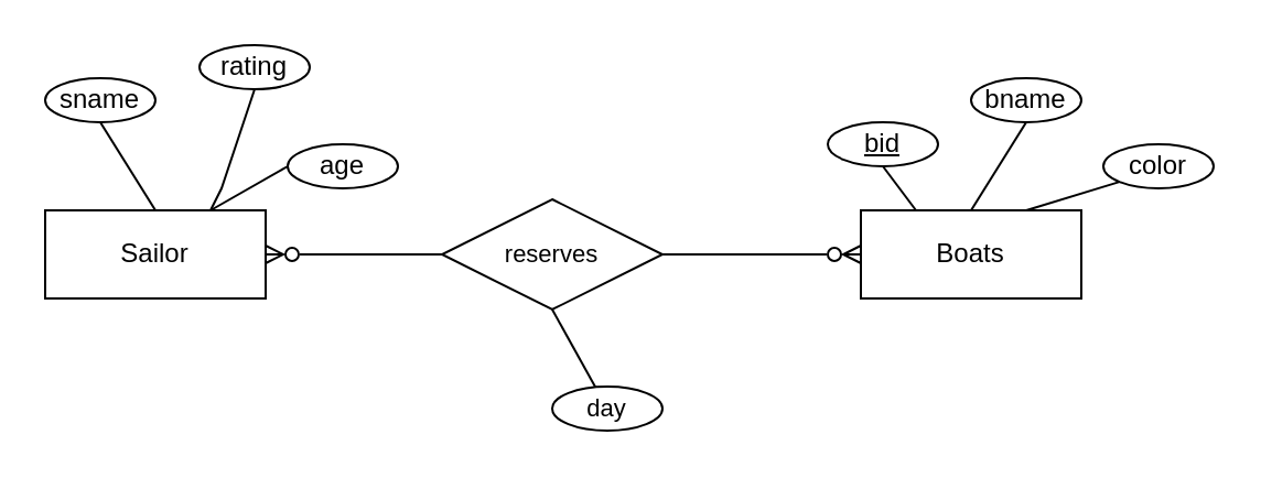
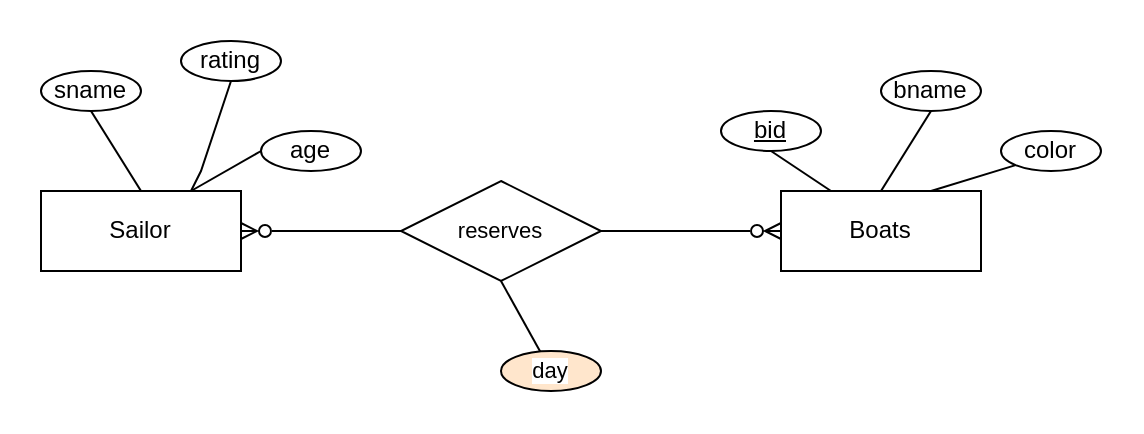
  <mxCell id="0" />
  <mxCell id="1" parent="0" />
  <mxCell id="2" style="edgeStyle=none;shape=connector;rounded=0;orthogonalLoop=1;jettySize=auto;html=1;exitX=0.5;exitY=0;exitDx=0;exitDy=0;entryX=0.5;entryY=1;entryDx=0;entryDy=0;strokeColor=default;align=center;verticalAlign=middle;fontFamily=Helvetica;fontSize=11;fontColor=default;labelBackgroundColor=default;endArrow=none;endFill=0;" edge="1" parent="1" source="5" target="10"><mxGeometry relative="1" as="geometry" /></mxCell>
  <mxCell id="3" style="edgeStyle=none;shape=connector;rounded=0;orthogonalLoop=1;jettySize=auto;html=1;exitX=0.75;exitY=0;exitDx=0;exitDy=0;entryX=0.5;entryY=1;entryDx=0;entryDy=0;strokeColor=default;align=center;verticalAlign=middle;fontFamily=Helvetica;fontSize=11;fontColor=default;labelBackgroundColor=default;endArrow=none;endFill=0;" edge="1" parent="1" source="5" target="11"><mxGeometry relative="1" as="geometry"><Array as="points"><mxPoint x="100" y="85" /></Array></mxGeometry></mxCell>
  <mxCell id="4" style="edgeStyle=none;shape=connector;rounded=0;orthogonalLoop=1;jettySize=auto;html=1;exitX=1;exitY=0.5;exitDx=0;exitDy=0;entryX=0;entryY=0.5;entryDx=0;entryDy=0;strokeColor=default;align=center;verticalAlign=middle;fontFamily=Helvetica;fontSize=11;fontColor=default;labelBackgroundColor=default;endArrow=none;endFill=0;startArrow=ERzeroToMany;startFill=0;" edge="1" parent="1" source="5" target="19"><mxGeometry relative="1" as="geometry" /></mxCell>
  <mxCell id="5" value="Sailor" style="whiteSpace=wrap;html=1;align=center;" vertex="1" parent="1"><mxGeometry x="20" y="95" width="100" height="40" as="geometry" /></mxCell>
  <mxCell id="6" style="edgeStyle=none;shape=connector;rounded=0;orthogonalLoop=1;jettySize=auto;html=1;exitX=0.25;exitY=0;exitDx=0;exitDy=0;entryX=0.5;entryY=1;entryDx=0;entryDy=0;strokeColor=default;align=center;verticalAlign=middle;fontFamily=Helvetica;fontSize=11;fontColor=default;labelBackgroundColor=default;endArrow=none;endFill=0;" edge="1" parent="1" source="9" target="14"><mxGeometry relative="1" as="geometry" /></mxCell>
  <mxCell id="7" style="edgeStyle=none;shape=connector;rounded=0;orthogonalLoop=1;jettySize=auto;html=1;exitX=0.5;exitY=0;exitDx=0;exitDy=0;entryX=0.5;entryY=1;entryDx=0;entryDy=0;strokeColor=default;align=center;verticalAlign=middle;fontFamily=Helvetica;fontSize=11;fontColor=default;labelBackgroundColor=default;endArrow=none;endFill=0;" edge="1" parent="1" source="9" target="15"><mxGeometry relative="1" as="geometry" /></mxCell>
  <mxCell id="8" style="edgeStyle=none;shape=connector;rounded=0;orthogonalLoop=1;jettySize=auto;html=1;exitX=0.75;exitY=0;exitDx=0;exitDy=0;entryX=0;entryY=1;entryDx=0;entryDy=0;strokeColor=default;align=center;verticalAlign=middle;fontFamily=Helvetica;fontSize=11;fontColor=default;labelBackgroundColor=default;endArrow=none;endFill=0;" edge="1" parent="1" source="9" target="16"><mxGeometry relative="1" as="geometry" /></mxCell>
  <mxCell id="9" value="Boats" style="whiteSpace=wrap;html=1;align=center;" vertex="1" parent="1"><mxGeometry x="390" y="95" width="100" height="40" as="geometry" /></mxCell>
  <mxCell id="10" value="sname" style="ellipse;whiteSpace=wrap;html=1;align=center;" vertex="1" parent="1"><mxGeometry x="20" y="35" width="50" height="20" as="geometry" /></mxCell>
  <mxCell id="11" value="rating" style="ellipse;whiteSpace=wrap;html=1;align=center;" vertex="1" parent="1"><mxGeometry x="90" y="20" width="50" height="20" as="geometry" /></mxCell>
  <mxCell id="12" value="age" style="ellipse;whiteSpace=wrap;html=1;align=center;" vertex="1" parent="1"><mxGeometry x="130" y="65" width="50" height="20" as="geometry" /></mxCell>
  <mxCell id="13" style="edgeStyle=none;shape=connector;rounded=0;orthogonalLoop=1;jettySize=auto;html=1;exitX=0.75;exitY=0;exitDx=0;exitDy=0;entryX=0;entryY=0.5;entryDx=0;entryDy=0;strokeColor=default;align=center;verticalAlign=middle;fontFamily=Helvetica;fontSize=11;fontColor=default;labelBackgroundColor=default;endArrow=none;endFill=0;" edge="1" parent="1" source="5" target="12"><mxGeometry relative="1" as="geometry"><mxPoint x="105" y="105" as="sourcePoint" /><mxPoint x="125" y="65" as="targetPoint" /><Array as="points" /></mxGeometry></mxCell>
- <mxCell id="14" value="bid" style="ellipse;whiteSpace=wrap;html=1;align=center;fontStyle=4" vertex="1" parent="1"><mxGeometry x="375" y="55" width="50" height="20" as="geometry" /></mxCell>
+ <mxCell id="14" value="bid" style="ellipse;whiteSpace=wrap;html=1;align=center;fontStyle=4" vertex="1" parent="1"><mxGeometry x="360" y="55" width="50" height="20" as="geometry" /></mxCell>
  <mxCell id="15" value="bname" style="ellipse;whiteSpace=wrap;html=1;align=center;" vertex="1" parent="1"><mxGeometry x="440" y="35" width="50" height="20" as="geometry" /></mxCell>
  <mxCell id="16" value="color" style="ellipse;whiteSpace=wrap;html=1;align=center;" vertex="1" parent="1"><mxGeometry x="500" y="65" width="50" height="20" as="geometry" /></mxCell>
  <mxCell id="17" style="edgeStyle=none;shape=connector;rounded=0;orthogonalLoop=1;jettySize=auto;html=1;exitX=1;exitY=0.5;exitDx=0;exitDy=0;entryX=0;entryY=0.5;entryDx=0;entryDy=0;strokeColor=default;align=center;verticalAlign=middle;fontFamily=Helvetica;fontSize=11;fontColor=default;labelBackgroundColor=default;endArrow=ERzeroToMany;endFill=0;" edge="1" parent="1" source="19" target="9"><mxGeometry relative="1" as="geometry" /></mxCell>
  <mxCell id="18" style="edgeStyle=none;shape=connector;rounded=0;orthogonalLoop=1;jettySize=auto;html=1;exitX=0.5;exitY=1;exitDx=0;exitDy=0;strokeColor=default;align=center;verticalAlign=middle;fontFamily=Helvetica;fontSize=11;fontColor=default;labelBackgroundColor=default;endArrow=none;endFill=0;" edge="1" parent="1" source="19" target="20"><mxGeometry relative="1" as="geometry" /></mxCell>
  <mxCell id="19" value="reserves" style="shape=rhombus;perimeter=rhombusPerimeter;whiteSpace=wrap;html=1;align=center;fontFamily=Helvetica;fontSize=11;fontColor=default;labelBackgroundColor=default;" vertex="1" parent="1"><mxGeometry x="200" y="90" width="100" height="50" as="geometry" /></mxCell>
- <mxCell id="20" value="day" style="ellipse;whiteSpace=wrap;html=1;align=center;fontFamily=Helvetica;fontSize=11;fontColor=default;labelBackgroundColor=default;" vertex="1" parent="1"><mxGeometry x="250" y="175" width="50" height="20" as="geometry" /></mxCell>
+ <mxCell id="20" value="day" style="ellipse;whiteSpace=wrap;html=1;align=center;fontFamily=Helvetica;fontSize=11;fontColor=default;labelBackgroundColor=default;fillColor=#ffe6cc;" vertex="1" parent="1"><mxGeometry x="250" y="175" width="50" height="20" as="geometry" /></mxCell>
